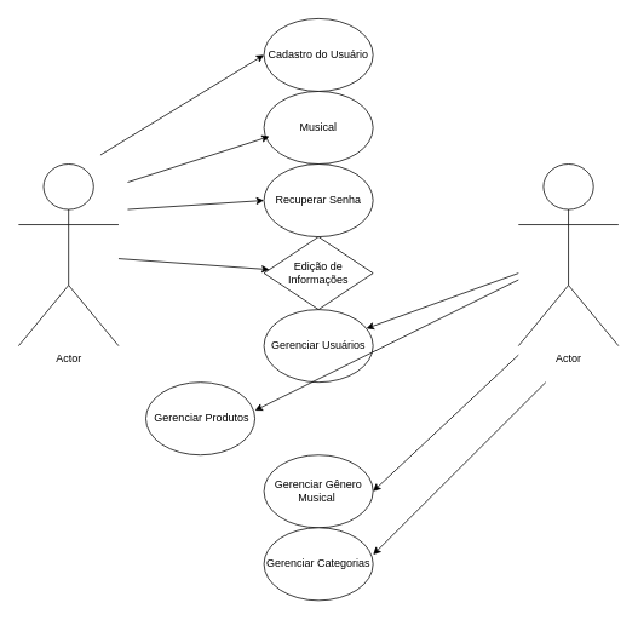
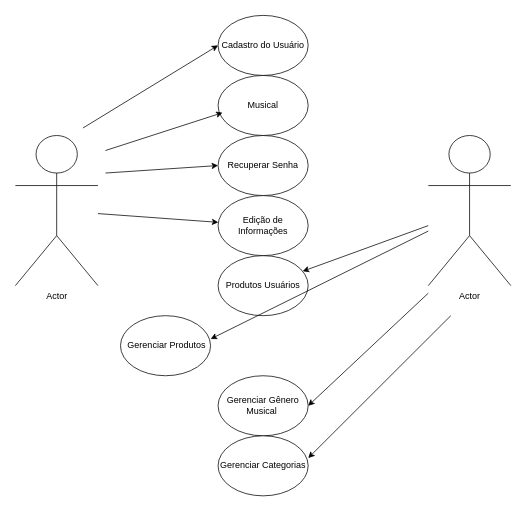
  <mxCell id="0" />
  <mxCell id="1" parent="0" />
  <mxCell id="2" value="Cadastro do Usuário" style="ellipse;whiteSpace=wrap;html=1;" vertex="1" parent="1"><mxGeometry x="290" y="20" width="120" height="80" as="geometry" /></mxCell>
  <mxCell id="3" value="Actor" style="shape=umlActor;verticalLabelPosition=bottom;verticalAlign=top;html=1;outlineConnect=0;" vertex="1" parent="1"><mxGeometry x="570" y="180" width="110" height="200" as="geometry" /></mxCell>
  <mxCell id="4" value="Musical" style="ellipse;whiteSpace=wrap;html=1;" vertex="1" parent="1"><mxGeometry x="290" y="100" width="120" height="80" as="geometry" /></mxCell>
  <mxCell id="5" value="Gerenciar Gênero Musical&amp;nbsp;" style="ellipse;whiteSpace=wrap;html=1;" vertex="1" parent="1"><mxGeometry x="290" y="500" width="120" height="80" as="geometry" /></mxCell>
- <mxCell id="6" value="Gerenciar Usuários" style="ellipse;whiteSpace=wrap;html=1;" vertex="1" parent="1"><mxGeometry x="290" y="340" width="120" height="80" as="geometry" /></mxCell>
+ <mxCell id="6" value="Produtos Usuários" style="ellipse;whiteSpace=wrap;html=1;" vertex="1" parent="1"><mxGeometry x="290" y="340" width="120" height="80" as="geometry" /></mxCell>
  <mxCell id="7" value="Gerenciar Categorias" style="ellipse;whiteSpace=wrap;html=1;" vertex="1" parent="1"><mxGeometry x="290" y="580" width="120" height="80" as="geometry" /></mxCell>
  <mxCell id="8" value="&amp;nbsp;Gerenciar Produtos" style="ellipse;whiteSpace=wrap;html=1;" vertex="1" parent="1"><mxGeometry x="160" y="420" width="120" height="80" as="geometry" /></mxCell>
  <mxCell id="9" value="Recuperar Senha" style="ellipse;whiteSpace=wrap;html=1;" vertex="1" parent="1"><mxGeometry x="290" y="180" width="120" height="80" as="geometry" /></mxCell>
- <mxCell id="10" value="Edição de Informações" style="rhombus;whiteSpace=wrap;html=1;" vertex="1" parent="1"><mxGeometry x="290" y="260" width="120" height="80" as="geometry" /></mxCell>
+ <mxCell id="10" value="Edição de Informações" style="ellipse;whiteSpace=wrap;html=1;" vertex="1" parent="1"><mxGeometry x="290" y="260" width="120" height="80" as="geometry" /></mxCell>
  <mxCell id="11" value="Actor" style="shape=umlActor;verticalLabelPosition=bottom;verticalAlign=top;html=1;outlineConnect=0;" vertex="1" parent="1"><mxGeometry x="20" y="180" width="110" height="200" as="geometry" /></mxCell>
  <mxCell id="12" value="" style="endArrow=classic;html=1;rounded=0;entryX=0;entryY=0.5;entryDx=0;entryDy=0;" edge="1" parent="1" target="2"><mxGeometry width="50" height="50" relative="1" as="geometry"><mxPoint x="110" y="170" as="sourcePoint" /><mxPoint x="270" y="340" as="targetPoint" /></mxGeometry></mxCell>
  <mxCell id="13" value="" style="endArrow=classic;html=1;rounded=0;entryX=0;entryY=0.5;entryDx=0;entryDy=0;" edge="1" parent="1" target="9"><mxGeometry width="50" height="50" relative="1" as="geometry"><mxPoint x="140" y="230" as="sourcePoint" /><mxPoint x="270" y="200" as="targetPoint" /></mxGeometry></mxCell>
  <mxCell id="14" value="" style="endArrow=classic;html=1;rounded=0;" edge="1" parent="1" source="11" target="10"><mxGeometry width="50" height="50" relative="1" as="geometry"><mxPoint x="120" y="220" as="sourcePoint" /><mxPoint x="270" y="200" as="targetPoint" /></mxGeometry></mxCell>
  <mxCell id="15" value="" style="endArrow=classic;html=1;rounded=0;" edge="1" parent="1" source="3" target="6"><mxGeometry width="50" height="50" relative="1" as="geometry"><mxPoint x="220" y="530" as="sourcePoint" /><mxPoint x="270" y="480" as="targetPoint" /></mxGeometry></mxCell>
  <mxCell id="16" value="" style="endArrow=classic;html=1;rounded=0;entryX=1.001;entryY=0.388;entryDx=0;entryDy=0;entryPerimeter=0;" edge="1" parent="1" source="3" target="8"><mxGeometry width="50" height="50" relative="1" as="geometry"><mxPoint x="220" y="530" as="sourcePoint" /><mxPoint x="270" y="480" as="targetPoint" /></mxGeometry></mxCell>
  <mxCell id="17" value="" style="endArrow=classic;html=1;rounded=0;entryX=0.049;entryY=0.62;entryDx=0;entryDy=0;entryPerimeter=0;" edge="1" parent="1" target="4"><mxGeometry width="50" height="50" relative="1" as="geometry"><mxPoint x="140" y="200" as="sourcePoint" /><mxPoint x="270" y="350" as="targetPoint" /></mxGeometry></mxCell>
  <mxCell id="18" value="" style="endArrow=classic;html=1;rounded=0;entryX=1;entryY=0.5;entryDx=0;entryDy=0;" edge="1" parent="1" target="5"><mxGeometry width="50" height="50" relative="1" as="geometry"><mxPoint x="570" y="390" as="sourcePoint" /><mxPoint x="270" y="350" as="targetPoint" /></mxGeometry></mxCell>
  <mxCell id="19" value="" style="endArrow=classic;html=1;rounded=0;entryX=1.001;entryY=0.37;entryDx=0;entryDy=0;entryPerimeter=0;" edge="1" parent="1" target="7"><mxGeometry width="50" height="50" relative="1" as="geometry"><mxPoint x="600" y="420" as="sourcePoint" /><mxPoint x="600" y="450" as="targetPoint" /></mxGeometry></mxCell>
